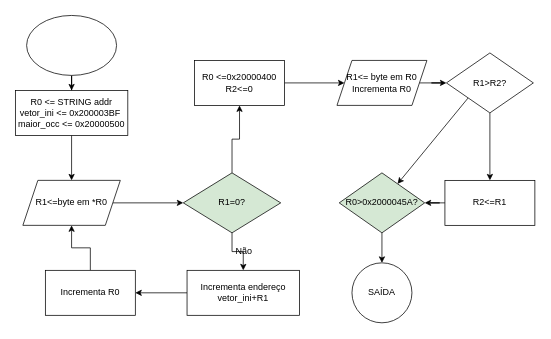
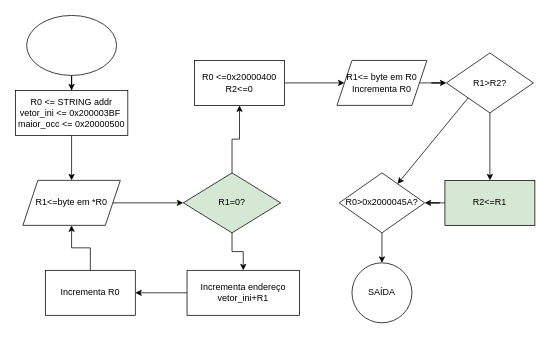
  <mxCell id="0" />
  <mxCell id="1" parent="0" />
  <mxCell id="2" value="" style="edgeStyle=orthogonalEdgeStyle;rounded=0;orthogonalLoop=1;jettySize=auto;html=1;" edge="1" parent="1" source="3" target="5"><mxGeometry relative="1" as="geometry" /></mxCell>
  <mxCell id="3" value="" style="ellipse;whiteSpace=wrap;html=1;" vertex="1" parent="1"><mxGeometry x="35" y="20" width="120" height="80" as="geometry" /></mxCell>
  <mxCell id="4" value="" style="edgeStyle=orthogonalEdgeStyle;rounded=0;orthogonalLoop=1;jettySize=auto;html=1;" edge="1" parent="1" source="5" target="7"><mxGeometry relative="1" as="geometry" /></mxCell>
  <mxCell id="5" value="R0 &amp;lt;= STRING addr&lt;br&gt;vetor_ini &amp;lt;= 0x200003BF&amp;nbsp;&lt;br&gt;maior_occ &amp;lt;= 0x20000500" style="whiteSpace=wrap;html=1;" vertex="1" parent="1"><mxGeometry x="20" y="120" width="150" height="60" as="geometry" /></mxCell>
  <mxCell id="6" style="edgeStyle=orthogonalEdgeStyle;rounded=0;orthogonalLoop=1;jettySize=auto;html=1;exitX=1;exitY=0.5;exitDx=0;exitDy=0;entryX=0;entryY=0.5;entryDx=0;entryDy=0;" edge="1" parent="1" source="7" target="12"><mxGeometry relative="1" as="geometry" /></mxCell>
  <mxCell id="7" value="R1&amp;lt;=byte em *R0" style="shape=parallelogram;perimeter=parallelogramPerimeter;whiteSpace=wrap;html=1;fixedSize=1;" vertex="1" parent="1"><mxGeometry x="30" y="240" width="130" height="60" as="geometry" /></mxCell>
  <mxCell id="8" value="" style="edgeStyle=orthogonalEdgeStyle;rounded=0;orthogonalLoop=1;jettySize=auto;html=1;" edge="1" parent="1" source="9" target="15"><mxGeometry relative="1" as="geometry" /></mxCell>
  <mxCell id="9" value="Incrementa endereço&lt;br&gt;vetor_ini+R1" style="whiteSpace=wrap;html=1;" vertex="1" parent="1"><mxGeometry x="249" y="360" width="150" height="60" as="geometry" /></mxCell>
  <mxCell id="10" style="edgeStyle=orthogonalEdgeStyle;rounded=0;orthogonalLoop=1;jettySize=auto;html=1;exitX=0.5;exitY=1;exitDx=0;exitDy=0;entryX=0.5;entryY=0;entryDx=0;entryDy=0;" edge="1" parent="1" source="12" target="9"><mxGeometry relative="1" as="geometry" /></mxCell>
  <mxCell id="11" value="" style="edgeStyle=orthogonalEdgeStyle;rounded=0;orthogonalLoop=1;jettySize=auto;html=1;" edge="1" parent="1" source="12" target="17"><mxGeometry relative="1" as="geometry" /></mxCell>
  <mxCell id="12" value="R1=0?" style="rhombus;whiteSpace=wrap;html=1;fillColor=#d5e8d4;" vertex="1" parent="1"><mxGeometry x="244" y="230" width="130" height="80" as="geometry" /></mxCell>
- <mxCell id="13" value="Não" style="text;html=1;strokeColor=none;fillColor=none;align=center;verticalAlign=middle;whiteSpace=wrap;rounded=0;" vertex="1" parent="1"><mxGeometry x="295" y="320" width="60" height="30" as="geometry" /></mxCell>
  <mxCell id="14" style="edgeStyle=orthogonalEdgeStyle;rounded=0;orthogonalLoop=1;jettySize=auto;html=1;exitX=0.5;exitY=0;exitDx=0;exitDy=0;entryX=0.5;entryY=1;entryDx=0;entryDy=0;" edge="1" parent="1" source="15" target="7"><mxGeometry relative="1" as="geometry" /></mxCell>
  <mxCell id="15" value="Incrementa R0" style="whiteSpace=wrap;html=1;" vertex="1" parent="1"><mxGeometry x="60" y="360" width="120" height="60" as="geometry" /></mxCell>
  <mxCell id="16" value="" style="edgeStyle=orthogonalEdgeStyle;rounded=0;orthogonalLoop=1;jettySize=auto;html=1;" edge="1" parent="1" source="17" target="19"><mxGeometry relative="1" as="geometry" /></mxCell>
  <mxCell id="17" value="R0 &amp;lt;=0x20000400&lt;br&gt;R2&amp;lt;=0" style="whiteSpace=wrap;html=1;" vertex="1" parent="1"><mxGeometry x="259" y="80" width="120" height="60" as="geometry" /></mxCell>
  <mxCell id="18" value="" style="edgeStyle=orthogonalEdgeStyle;rounded=0;orthogonalLoop=1;jettySize=auto;html=1;" edge="1" parent="1" source="19" target="22"><mxGeometry relative="1" as="geometry" /></mxCell>
  <mxCell id="19" value="R1&amp;lt;= byte em R0&lt;br&gt;Incrementa R0" style="shape=parallelogram;perimeter=parallelogramPerimeter;whiteSpace=wrap;html=1;fixedSize=1;" vertex="1" parent="1"><mxGeometry x="449" y="80" width="120" height="60" as="geometry" /></mxCell>
  <mxCell id="20" value="" style="edgeStyle=orthogonalEdgeStyle;rounded=0;orthogonalLoop=1;jettySize=auto;html=1;" edge="1" parent="1" source="22" target="24"><mxGeometry relative="1" as="geometry" /></mxCell>
  <mxCell id="21" style="rounded=0;orthogonalLoop=1;jettySize=auto;html=1;exitX=0;exitY=1;exitDx=0;exitDy=0;" edge="1" parent="1" source="22" target="26"><mxGeometry relative="1" as="geometry"><mxPoint x="585" y="210" as="targetPoint" /></mxGeometry></mxCell>
  <mxCell id="22" value="R1&amp;gt;R2?" style="rhombus;whiteSpace=wrap;html=1;" vertex="1" parent="1"><mxGeometry x="595" y="70" width="116" height="80" as="geometry" /></mxCell>
  <mxCell id="23" value="" style="edgeStyle=orthogonalEdgeStyle;rounded=0;orthogonalLoop=1;jettySize=auto;html=1;" edge="1" parent="1" source="24" target="26"><mxGeometry relative="1" as="geometry" /></mxCell>
- <mxCell id="24" value="R2&amp;lt;=R1" style="whiteSpace=wrap;html=1;" vertex="1" parent="1"><mxGeometry x="593" y="240" width="120" height="60" as="geometry" /></mxCell>
+ <mxCell id="24" value="R2&amp;lt;=R1" style="whiteSpace=wrap;html=1;fillColor=#d5e8d4;" vertex="1" parent="1"><mxGeometry x="593" y="240" width="120" height="60" as="geometry" /></mxCell>
  <mxCell id="25" value="" style="edgeStyle=orthogonalEdgeStyle;rounded=0;orthogonalLoop=1;jettySize=auto;html=1;" edge="1" parent="1" source="26" target="27"><mxGeometry relative="1" as="geometry" /></mxCell>
- <mxCell id="26" value="R0&amp;gt;0x2000045A?" style="rhombus;whiteSpace=wrap;html=1;fillColor=#d5e8d4;" vertex="1" parent="1"><mxGeometry x="452" y="230" width="114" height="80" as="geometry" /></mxCell>
+ <mxCell id="26" value="R0&amp;gt;0x2000045A?" style="rhombus;whiteSpace=wrap;html=1;" vertex="1" parent="1"><mxGeometry x="452" y="230" width="114" height="80" as="geometry" /></mxCell>
  <mxCell id="27" value="SAÍDA" style="ellipse;whiteSpace=wrap;html=1;" vertex="1" parent="1"><mxGeometry x="469" y="350" width="80" height="80" as="geometry" /></mxCell>
